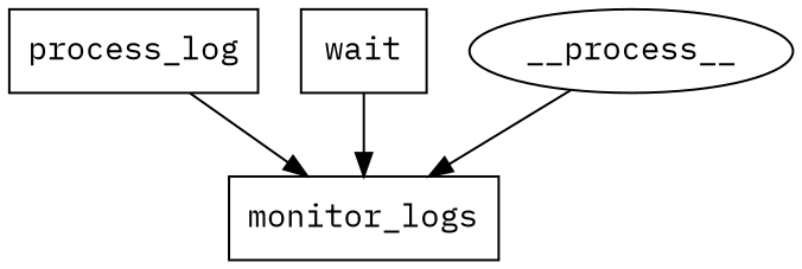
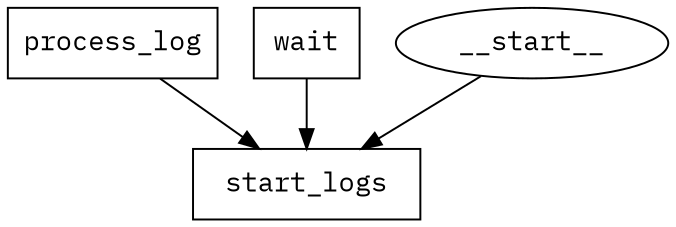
  digraph {
    fontname="IBM Plex Mono"
    node [fontname="IBM Plex Mono" shape=box]
    edge [fontname="IBM Plex Mono"]
    process_log
-   monitor_logs
+   monitor_logs [label=start_logs]
    wait
-   __start__ [label=__process__ shape=""]
+   __start__ [shape=""]
    process_log -> monitor_logs
    wait -> monitor_logs
    __start__ -> monitor_logs
  }
